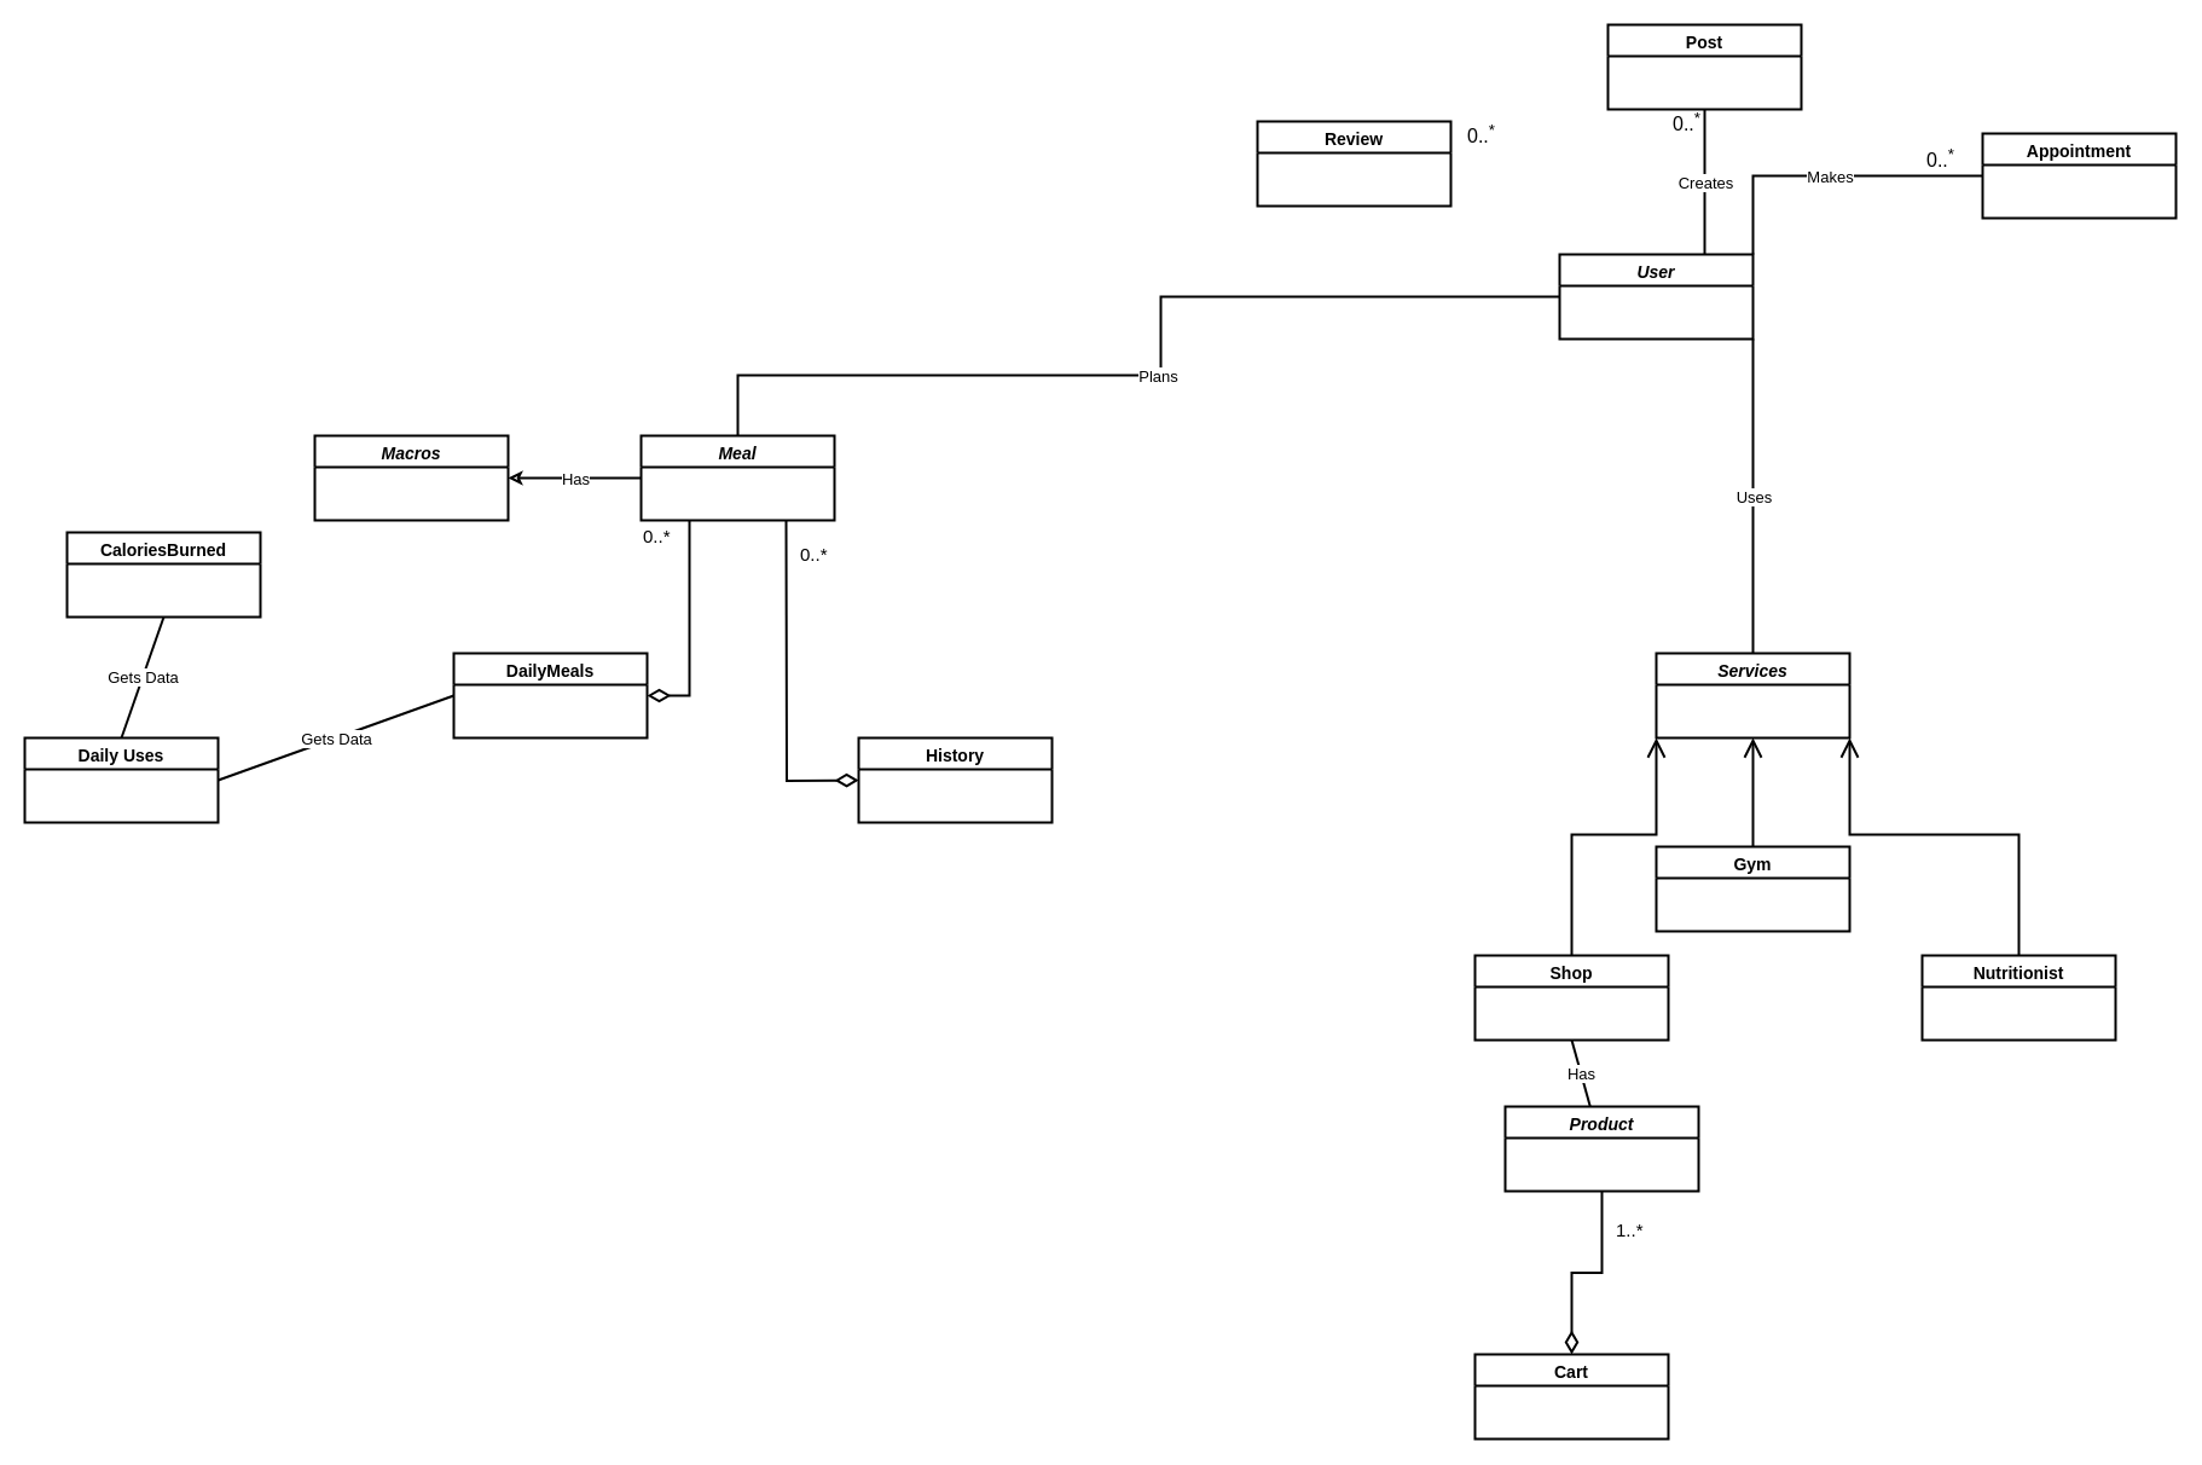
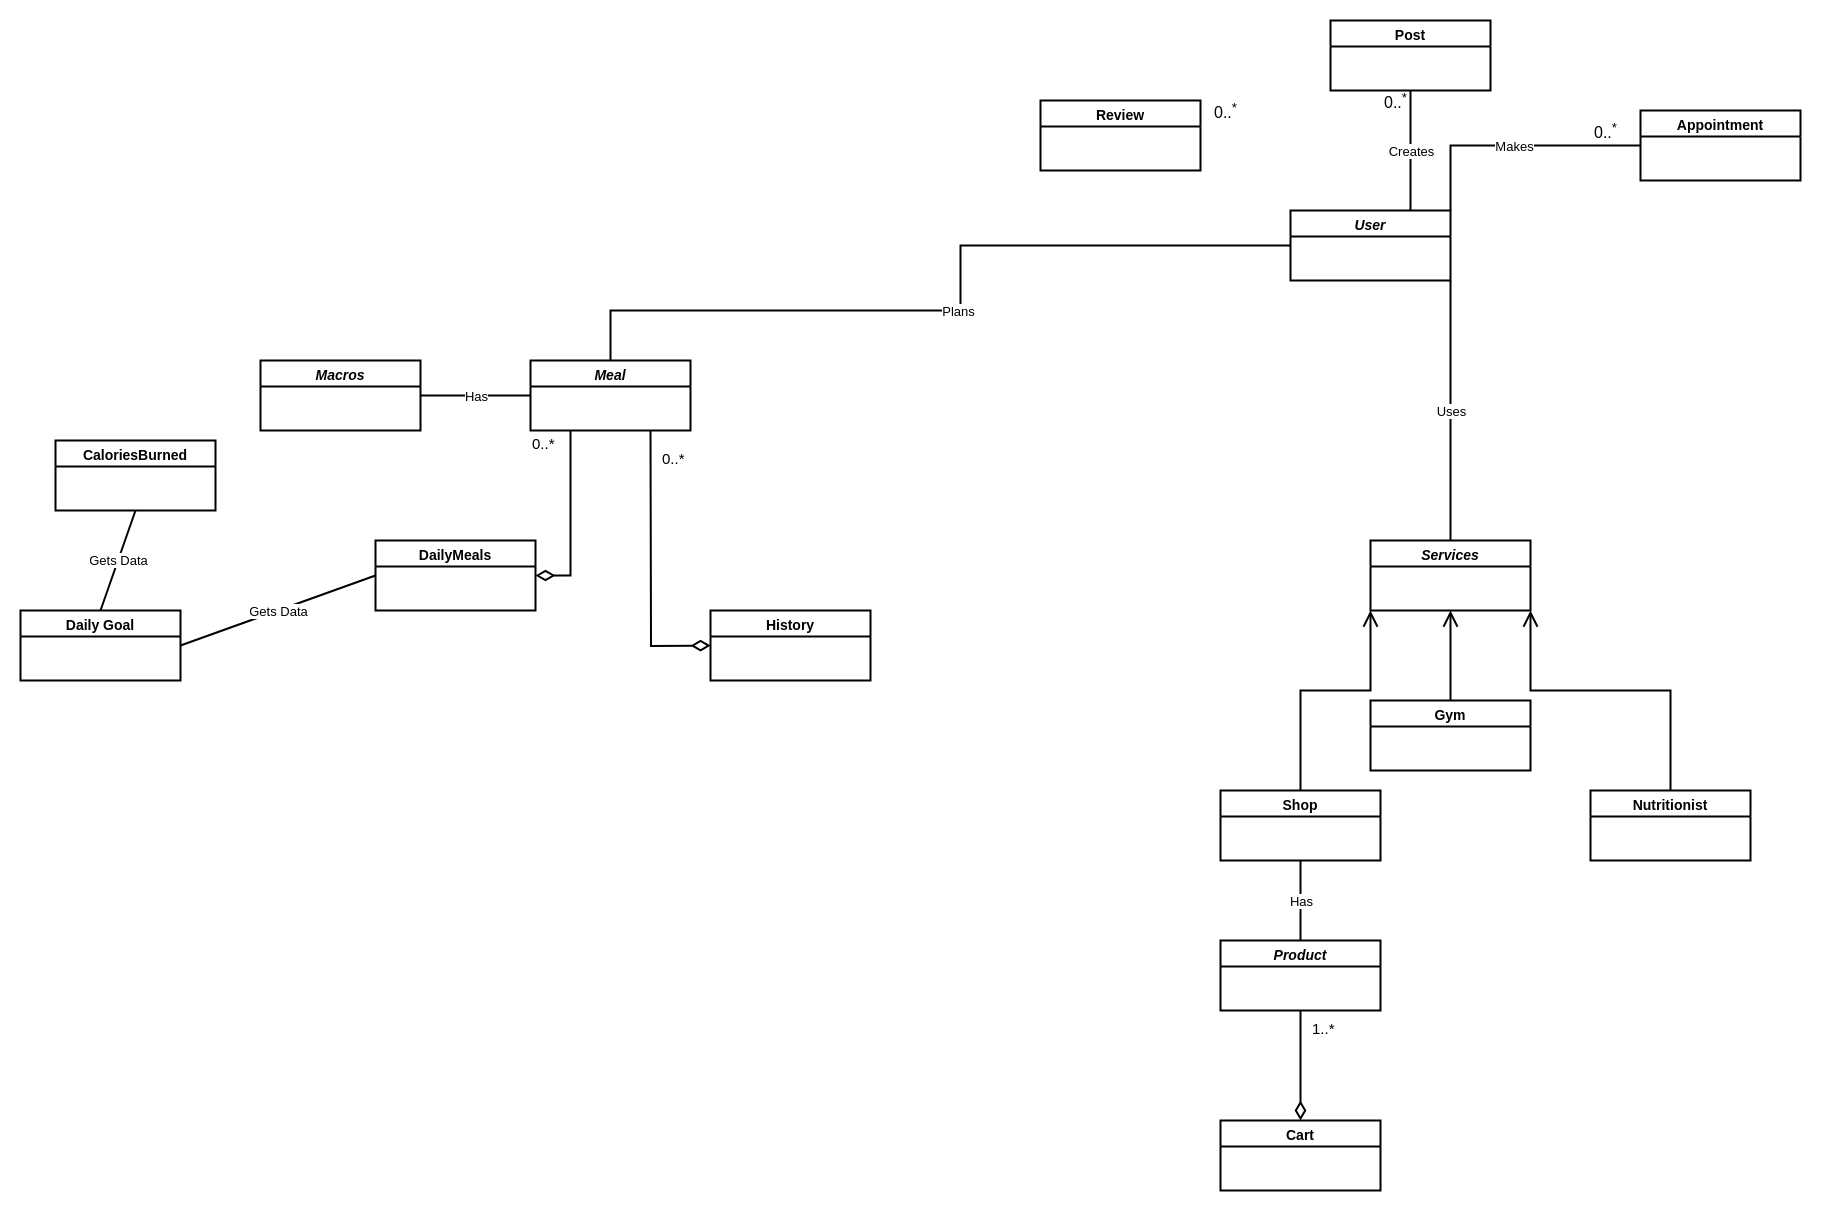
  <mxCell id="0" />
  <mxCell id="1" parent="0" />
  <mxCell id="2" value="User" style="swimlane;fontStyle=3;align=center;verticalAlign=top;childLayout=stackLayout;horizontal=1;startSize=26;horizontalStack=0;resizeParent=1;resizeLast=0;collapsible=1;marginBottom=0;rounded=0;shadow=0;strokeWidth=2;fontSize=14;" parent="1" vertex="1"><mxGeometry x="1290" y="210" width="160" height="70" as="geometry"><mxRectangle x="340" y="380" width="170" height="26" as="alternateBounds" /></mxGeometry></mxCell>
  <mxCell id="3" value="Meal" style="swimlane;fontStyle=3;align=center;verticalAlign=top;childLayout=stackLayout;horizontal=1;startSize=26;horizontalStack=0;resizeParent=1;resizeLast=0;collapsible=1;marginBottom=0;rounded=0;shadow=0;strokeWidth=2;fontSize=14;" parent="1" vertex="1"><mxGeometry x="530" y="360" width="160" height="70" as="geometry"><mxRectangle x="340" y="380" width="170" height="26" as="alternateBounds" /></mxGeometry></mxCell>
  <mxCell id="4" value="DailyMeals" style="swimlane;fontStyle=1;align=center;verticalAlign=top;childLayout=stackLayout;horizontal=1;startSize=26;horizontalStack=0;resizeParent=1;resizeLast=0;collapsible=1;marginBottom=0;rounded=0;shadow=0;strokeWidth=2;fontSize=14;" parent="1" vertex="1"><mxGeometry x="375" y="540" width="160" height="70" as="geometry"><mxRectangle x="340" y="380" width="170" height="26" as="alternateBounds" /></mxGeometry></mxCell>
  <mxCell id="5" value="Nutritionist" style="swimlane;fontStyle=1;align=center;verticalAlign=top;childLayout=stackLayout;horizontal=1;startSize=26;horizontalStack=0;resizeParent=1;resizeLast=0;collapsible=1;marginBottom=0;rounded=0;shadow=0;strokeWidth=2;fontSize=14;" parent="1" vertex="1"><mxGeometry x="1590" y="790" width="160" height="70" as="geometry"><mxRectangle x="340" y="380" width="170" height="26" as="alternateBounds" /></mxGeometry></mxCell>
  <mxCell id="6" value="Appointment" style="swimlane;fontStyle=1;align=center;verticalAlign=top;childLayout=stackLayout;horizontal=1;startSize=26;horizontalStack=0;resizeParent=1;resizeLast=0;collapsible=1;marginBottom=0;rounded=0;shadow=0;strokeWidth=2;fontSize=14;" parent="1" vertex="1"><mxGeometry x="1640" y="110" width="160" height="70" as="geometry"><mxRectangle x="340" y="380" width="170" height="26" as="alternateBounds" /></mxGeometry></mxCell>
  <mxCell id="7" value="Shop" style="swimlane;fontStyle=1;align=center;verticalAlign=top;childLayout=stackLayout;horizontal=1;startSize=26;horizontalStack=0;resizeParent=1;resizeLast=0;collapsible=1;marginBottom=0;rounded=0;shadow=0;strokeWidth=2;fontSize=14;" parent="1" vertex="1"><mxGeometry x="1220" y="790" width="160" height="70" as="geometry"><mxRectangle x="340" y="380" width="170" height="26" as="alternateBounds" /></mxGeometry></mxCell>
- <mxCell id="8" value="Product" style="swimlane;fontStyle=3;align=center;verticalAlign=top;childLayout=stackLayout;horizontal=1;startSize=26;horizontalStack=0;resizeParent=1;resizeLast=0;collapsible=1;marginBottom=0;rounded=0;shadow=0;strokeWidth=2;fontSize=14;" parent="1" vertex="1"><mxGeometry x="1245" y="915" width="160" height="70" as="geometry"><mxRectangle x="340" y="380" width="170" height="26" as="alternateBounds" /></mxGeometry></mxCell>
+ <mxCell id="8" value="Product" style="swimlane;fontStyle=3;align=center;verticalAlign=top;childLayout=stackLayout;horizontal=1;startSize=26;horizontalStack=0;resizeParent=1;resizeLast=0;collapsible=1;marginBottom=0;rounded=0;shadow=0;strokeWidth=2;fontSize=14;" parent="1" vertex="1"><mxGeometry x="1220" y="940" width="160" height="70" as="geometry"><mxRectangle x="340" y="380" width="170" height="26" as="alternateBounds" /></mxGeometry></mxCell>
  <mxCell id="9" value="Cart" style="swimlane;fontStyle=1;align=center;verticalAlign=top;childLayout=stackLayout;horizontal=1;startSize=26;horizontalStack=0;resizeParent=1;resizeLast=0;collapsible=1;marginBottom=0;rounded=0;shadow=0;strokeWidth=2;fontSize=14;" parent="1" vertex="1"><mxGeometry x="1220" y="1120" width="160" height="70" as="geometry"><mxRectangle x="340" y="380" width="170" height="26" as="alternateBounds" /></mxGeometry></mxCell>
  <mxCell id="10" value="Gym" style="swimlane;fontStyle=1;align=center;verticalAlign=top;childLayout=stackLayout;horizontal=1;startSize=26;horizontalStack=0;resizeParent=1;resizeLast=0;collapsible=1;marginBottom=0;rounded=0;shadow=0;strokeWidth=2;fontSize=14;" parent="1" vertex="1"><mxGeometry x="1370" y="700" width="160" height="70" as="geometry"><mxRectangle x="340" y="380" width="170" height="26" as="alternateBounds" /></mxGeometry></mxCell>
  <mxCell id="11" value="CaloriesBurned" style="swimlane;fontStyle=1;align=center;verticalAlign=top;childLayout=stackLayout;horizontal=1;startSize=26;horizontalStack=0;resizeParent=1;resizeLast=0;collapsible=1;marginBottom=0;rounded=0;shadow=0;strokeWidth=2;fontSize=14;" parent="1" vertex="1"><mxGeometry x="55" y="440" width="160" height="70" as="geometry"><mxRectangle x="340" y="380" width="170" height="26" as="alternateBounds" /></mxGeometry></mxCell>
  <mxCell id="12" value="History" style="swimlane;fontStyle=1;align=center;verticalAlign=top;childLayout=stackLayout;horizontal=1;startSize=26;horizontalStack=0;resizeParent=1;resizeLast=0;collapsible=1;marginBottom=0;rounded=0;shadow=0;strokeWidth=2;fontSize=14;" parent="1" vertex="1"><mxGeometry x="710" y="610" width="160" height="70" as="geometry"><mxRectangle x="340" y="380" width="170" height="26" as="alternateBounds" /></mxGeometry></mxCell>
  <mxCell id="13" value="Services" style="swimlane;fontStyle=3;align=center;verticalAlign=top;childLayout=stackLayout;horizontal=1;startSize=26;horizontalStack=0;resizeParent=1;resizeLast=0;collapsible=1;marginBottom=0;rounded=0;shadow=0;strokeWidth=2;fontSize=14;" parent="1" vertex="1"><mxGeometry x="1370" y="540" width="160" height="70" as="geometry"><mxRectangle x="340" y="380" width="170" height="26" as="alternateBounds" /></mxGeometry></mxCell>
  <mxCell id="14" value="" style="endArrow=open;endFill=1;endSize=12;html=1;rounded=0;exitX=0.5;exitY=0;exitDx=0;exitDy=0;entryX=0;entryY=1;entryDx=0;entryDy=0;strokeWidth=2;fontSize=14;fontStyle=1" parent="1" source="7" target="13" edge="1"><mxGeometry width="160" relative="1" as="geometry"><mxPoint x="1475" y="670" as="sourcePoint" /><mxPoint x="1475" y="580" as="targetPoint" /><Array as="points"><mxPoint x="1300" y="690" /><mxPoint x="1370" y="690" /></Array></mxGeometry></mxCell>
  <mxCell id="15" value="" style="endArrow=open;endFill=1;endSize=12;html=1;rounded=0;exitX=0.5;exitY=0;exitDx=0;exitDy=0;entryX=0.5;entryY=1;entryDx=0;entryDy=0;strokeWidth=2;fontSize=14;fontStyle=1" parent="1" source="10" target="13" edge="1"><mxGeometry width="160" relative="1" as="geometry"><mxPoint x="1575" y="710" as="sourcePoint" /><mxPoint x="1635" y="640" as="targetPoint" /></mxGeometry></mxCell>
  <mxCell id="16" value="" style="endArrow=none;html=1;rounded=0;anchorPointDirection=1;startFill=1;endFill=0;strokeWidth=2;exitX=1;exitY=0;exitDx=0;exitDy=0;entryX=0;entryY=0.5;entryDx=0;entryDy=0;" parent="1" source="2" target="6" edge="1"><mxGeometry relative="1" as="geometry"><mxPoint x="1450" y="424.41" as="sourcePoint" /><mxPoint x="1610" y="424.41" as="targetPoint" /><Array as="points"><mxPoint x="1450" y="145" /></Array></mxGeometry></mxCell>
  <mxCell id="17" value="Makes" style="edgeLabel;resizable=0;html=1;align=center;verticalAlign=middle;fontSize=13;" parent="16" connectable="0" vertex="1"><mxGeometry relative="1" as="geometry" /></mxCell>
  <mxCell id="18" value="" style="endArrow=none;html=1;rounded=0;anchorPointDirection=1;startFill=1;endFill=0;strokeWidth=2;entryX=0.5;entryY=1;entryDx=0;entryDy=0;" parent="1" source="8" target="7" edge="1"><mxGeometry relative="1" as="geometry"><mxPoint x="1330" y="920" as="sourcePoint" /><mxPoint x="1110" y="860" as="targetPoint" /></mxGeometry></mxCell>
  <mxCell id="19" value="Has" style="edgeLabel;resizable=0;html=1;align=center;verticalAlign=middle;fontSize=13;" parent="18" connectable="0" vertex="1"><mxGeometry relative="1" as="geometry" /></mxCell>
  <mxCell id="20" value="0..*" style="endArrow=none;html=1;endSize=12;startArrow=diamondThin;startSize=14;startFill=0;edgeStyle=orthogonalEdgeStyle;align=left;verticalAlign=bottom;rounded=0;strokeWidth=2;exitX=1;exitY=0.5;exitDx=0;exitDy=0;fontSize=15;entryX=0.25;entryY=1;entryDx=0;entryDy=0;endFill=0;" parent="1" source="4" target="3" edge="1"><mxGeometry x="0.719" y="40" relative="1" as="geometry"><mxPoint x="430" y="869" as="sourcePoint" /><mxPoint x="680" y="540" as="targetPoint" /><mxPoint as="offset" /></mxGeometry></mxCell>
  <mxCell id="21" value="0..*" style="endArrow=none;html=1;endSize=12;startArrow=diamondThin;startSize=14;startFill=0;edgeStyle=orthogonalEdgeStyle;align=left;verticalAlign=bottom;rounded=0;strokeWidth=2;exitX=0;exitY=0.5;exitDx=0;exitDy=0;fontSize=15;entryX=0.75;entryY=1;entryDx=0;entryDy=0;endFill=0;" parent="1" edge="1"><mxGeometry x="0.709" y="-10" relative="1" as="geometry"><mxPoint x="710" y="645" as="sourcePoint" /><mxPoint x="650" y="430" as="targetPoint" /><mxPoint as="offset" /></mxGeometry></mxCell>
  <mxCell id="22" value="&lt;font style=&quot;font-size: 15px;&quot;&gt;1..*&lt;/font&gt;" style="endArrow=none;html=1;endSize=12;startArrow=diamondThin;startSize=14;startFill=0;edgeStyle=orthogonalEdgeStyle;align=left;verticalAlign=bottom;rounded=0;strokeWidth=2;exitX=0.5;exitY=0;exitDx=0;exitDy=0;fontSize=13;entryX=0.5;entryY=1;entryDx=0;entryDy=0;endFill=0;" parent="1" source="9" target="8" edge="1"><mxGeometry x="0.455" y="-10" relative="1" as="geometry"><mxPoint x="1110" y="1055" as="sourcePoint" /><mxPoint x="1070" y="910" as="targetPoint" /><mxPoint as="offset" /></mxGeometry></mxCell>
  <mxCell id="23" value="" style="endArrow=none;html=1;rounded=0;anchorPointDirection=1;startFill=1;endFill=0;strokeWidth=2;exitX=0;exitY=0.5;exitDx=0;exitDy=0;entryX=0.5;entryY=0;entryDx=0;entryDy=0;" parent="1" source="2" target="3" edge="1"><mxGeometry relative="1" as="geometry"><mxPoint x="1380" y="220" as="sourcePoint" /><mxPoint x="1380" y="130" as="targetPoint" /><Array as="points"><mxPoint x="960" y="245" /><mxPoint x="960" y="310" /><mxPoint x="610" y="310" /></Array></mxGeometry></mxCell>
  <mxCell id="24" value="Plans" style="edgeLabel;resizable=0;html=1;align=center;verticalAlign=middle;fontSize=13;" parent="23" connectable="0" vertex="1"><mxGeometry relative="1" as="geometry" /></mxCell>
  <mxCell id="25" value="" style="endArrow=none;html=1;rounded=0;anchorPointDirection=1;startFill=1;endFill=0;strokeWidth=2;entryX=0.5;entryY=0;entryDx=0;entryDy=0;exitX=1;exitY=1;exitDx=0;exitDy=0;" parent="1" source="2" target="13" edge="1"><mxGeometry relative="1" as="geometry"><mxPoint x="1520" y="370" as="sourcePoint" /><mxPoint x="1690" y="370" as="targetPoint" /><Array as="points" /></mxGeometry></mxCell>
  <mxCell id="26" value="Uses" style="edgeLabel;resizable=0;html=1;align=center;verticalAlign=middle;fontSize=13;" parent="25" connectable="0" vertex="1"><mxGeometry relative="1" as="geometry" /></mxCell>
  <mxCell id="27" value="" style="endArrow=open;endFill=1;endSize=12;html=1;rounded=0;strokeWidth=2;fontSize=14;fontStyle=1;exitX=0.5;exitY=0;exitDx=0;exitDy=0;entryX=1;entryY=1;entryDx=0;entryDy=0;" parent="1" source="5" target="13" edge="1"><mxGeometry width="160" relative="1" as="geometry"><mxPoint x="1865" y="650" as="sourcePoint" /><mxPoint x="1610" y="590" as="targetPoint" /><Array as="points"><mxPoint x="1670" y="690" /><mxPoint x="1530" y="690" /></Array></mxGeometry></mxCell>
- <mxCell id="28" value="Daily Uses" style="swimlane;fontStyle=1;align=center;verticalAlign=top;childLayout=stackLayout;horizontal=1;startSize=26;horizontalStack=0;resizeParent=1;resizeLast=0;collapsible=1;marginBottom=0;rounded=0;shadow=0;strokeWidth=2;fontSize=14;" parent="1" vertex="1"><mxGeometry x="20" y="610" width="160" height="70" as="geometry"><mxRectangle x="340" y="380" width="170" height="26" as="alternateBounds" /></mxGeometry></mxCell>
+ <mxCell id="28" value="Daily Goal" style="swimlane;fontStyle=1;align=center;verticalAlign=top;childLayout=stackLayout;horizontal=1;startSize=26;horizontalStack=0;resizeParent=1;resizeLast=0;collapsible=1;marginBottom=0;rounded=0;shadow=0;strokeWidth=2;fontSize=14;" parent="1" vertex="1"><mxGeometry x="20" y="610" width="160" height="70" as="geometry"><mxRectangle x="340" y="380" width="170" height="26" as="alternateBounds" /></mxGeometry></mxCell>
  <mxCell id="29" value="" style="endArrow=none;html=1;rounded=0;anchorPointDirection=1;startFill=1;endFill=0;strokeWidth=2;entryX=1;entryY=0.5;entryDx=0;entryDy=0;exitX=0;exitY=0.5;exitDx=0;exitDy=0;" parent="1" source="4" target="28" edge="1"><mxGeometry relative="1" as="geometry"><mxPoint x="340" y="740" as="sourcePoint" /><mxPoint x="190" y="742.5" as="targetPoint" /></mxGeometry></mxCell>
  <mxCell id="30" value="Gets Data" style="edgeLabel;resizable=0;html=1;align=center;verticalAlign=middle;fontSize=13;" parent="29" connectable="0" vertex="1"><mxGeometry relative="1" as="geometry" /></mxCell>
  <mxCell id="31" value="" style="endArrow=none;html=1;rounded=0;anchorPointDirection=1;startFill=1;endFill=0;strokeWidth=2;exitX=0.5;exitY=0;exitDx=0;exitDy=0;entryX=0.5;entryY=1;entryDx=0;entryDy=0;" parent="1" source="28" target="11" edge="1"><mxGeometry relative="1" as="geometry"><mxPoint x="310" y="530" as="sourcePoint" /><mxPoint x="90" y="520" as="targetPoint" /></mxGeometry></mxCell>
  <mxCell id="32" value="Gets Data" style="edgeLabel;resizable=0;html=1;align=center;verticalAlign=middle;fontSize=13;" parent="31" connectable="0" vertex="1"><mxGeometry relative="1" as="geometry" /></mxCell>
  <mxCell id="33" value="Macros" style="swimlane;fontStyle=3;align=center;verticalAlign=top;childLayout=stackLayout;horizontal=1;startSize=26;horizontalStack=0;resizeParent=1;resizeLast=0;collapsible=1;marginBottom=0;rounded=0;shadow=0;strokeWidth=2;fontSize=14;" parent="1" vertex="1"><mxGeometry x="260" y="360" width="160" height="70" as="geometry"><mxRectangle x="340" y="380" width="170" height="26" as="alternateBounds" /></mxGeometry></mxCell>
- <mxCell id="34" value="" style="endArrow=classic;html=1;rounded=0;anchorPointDirection=1;startFill=1;endFill=0;strokeWidth=2;entryX=1;entryY=0.5;entryDx=0;entryDy=0;exitX=0;exitY=0.5;exitDx=0;exitDy=0;" parent="1" source="3" target="33" edge="1"><mxGeometry relative="1" as="geometry"><mxPoint x="510" y="510" as="sourcePoint" /><mxPoint x="350" y="510" as="targetPoint" /></mxGeometry></mxCell>
+ <mxCell id="34" value="" style="endArrow=none;html=1;rounded=0;anchorPointDirection=1;startFill=1;endFill=0;strokeWidth=2;entryX=1;entryY=0.5;entryDx=0;entryDy=0;exitX=0;exitY=0.5;exitDx=0;exitDy=0;" parent="1" source="3" target="33" edge="1"><mxGeometry relative="1" as="geometry"><mxPoint x="510" y="510" as="sourcePoint" /><mxPoint x="350" y="510" as="targetPoint" /></mxGeometry></mxCell>
  <mxCell id="35" value="Has" style="edgeLabel;resizable=0;html=1;align=center;verticalAlign=middle;fontSize=13;" parent="34" connectable="0" vertex="1"><mxGeometry relative="1" as="geometry" /></mxCell>
  <mxCell id="36" value="Post" style="swimlane;fontStyle=1;align=center;verticalAlign=top;childLayout=stackLayout;horizontal=1;startSize=26;horizontalStack=0;resizeParent=1;resizeLast=0;collapsible=1;marginBottom=0;rounded=0;shadow=0;strokeWidth=2;fontSize=14;" parent="1" vertex="1"><mxGeometry x="1330" y="20" width="160" height="70" as="geometry"><mxRectangle x="340" y="380" width="170" height="26" as="alternateBounds" /></mxGeometry></mxCell>
  <mxCell id="37" value="" style="endArrow=none;html=1;rounded=0;anchorPointDirection=1;startFill=1;endFill=0;strokeWidth=2;exitX=0.75;exitY=0;exitDx=0;exitDy=0;entryX=0.5;entryY=1;entryDx=0;entryDy=0;" parent="1" source="2" target="36" edge="1"><mxGeometry relative="1" as="geometry"><mxPoint x="1130" y="130" as="sourcePoint" /><mxPoint x="1380" y="140" as="targetPoint" /></mxGeometry></mxCell>
  <mxCell id="38" value="Creates" style="edgeLabel;resizable=0;html=1;align=center;verticalAlign=middle;fontSize=13;" parent="37" connectable="0" vertex="1"><mxGeometry relative="1" as="geometry" /></mxCell>
  <mxCell id="39" value="Review" style="swimlane;fontStyle=1;align=center;verticalAlign=top;childLayout=stackLayout;horizontal=1;startSize=26;horizontalStack=0;resizeParent=1;resizeLast=0;collapsible=1;marginBottom=0;rounded=0;shadow=0;strokeWidth=2;fontSize=14;" parent="1" vertex="1"><mxGeometry x="1040" y="100" width="160" height="70" as="geometry"><mxRectangle x="340" y="380" width="170" height="26" as="alternateBounds" /></mxGeometry></mxCell>
  <mxCell id="40" value="&lt;font style=&quot;font-size: 16px;&quot;&gt;0..&lt;sup&gt;*&lt;/sup&gt;&lt;/font&gt;" style="text;html=1;align=center;verticalAlign=middle;resizable=0;points=[];autosize=1;strokeColor=none;fillColor=none;" parent="1" vertex="1"><mxGeometry x="1580" y="110" width="50" height="40" as="geometry" /></mxCell>
  <mxCell id="41" value="&lt;font style=&quot;font-size: 16px;&quot;&gt;0..&lt;sup&gt;*&lt;/sup&gt;&lt;/font&gt;" style="text;html=1;align=center;verticalAlign=middle;resizable=0;points=[];autosize=1;strokeColor=none;fillColor=none;" parent="1" vertex="1"><mxGeometry x="1370" y="80" width="50" height="40" as="geometry" /></mxCell>
  <mxCell id="42" value="&lt;font style=&quot;font-size: 16px;&quot;&gt;0..&lt;sup&gt;*&lt;/sup&gt;&lt;/font&gt;" style="text;html=1;align=center;verticalAlign=middle;resizable=0;points=[];autosize=1;strokeColor=none;fillColor=none;" parent="1" vertex="1"><mxGeometry x="1200" y="90" width="50" height="40" as="geometry" /></mxCell>
